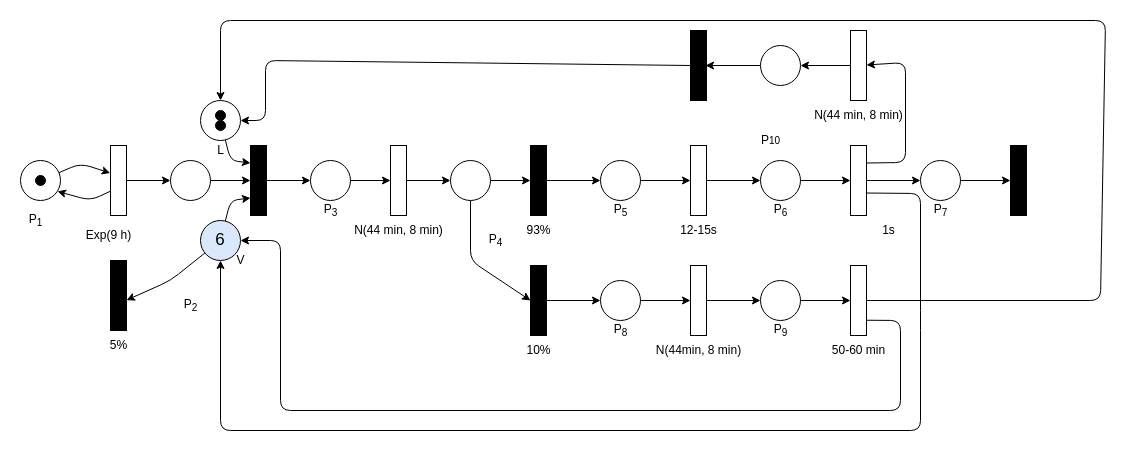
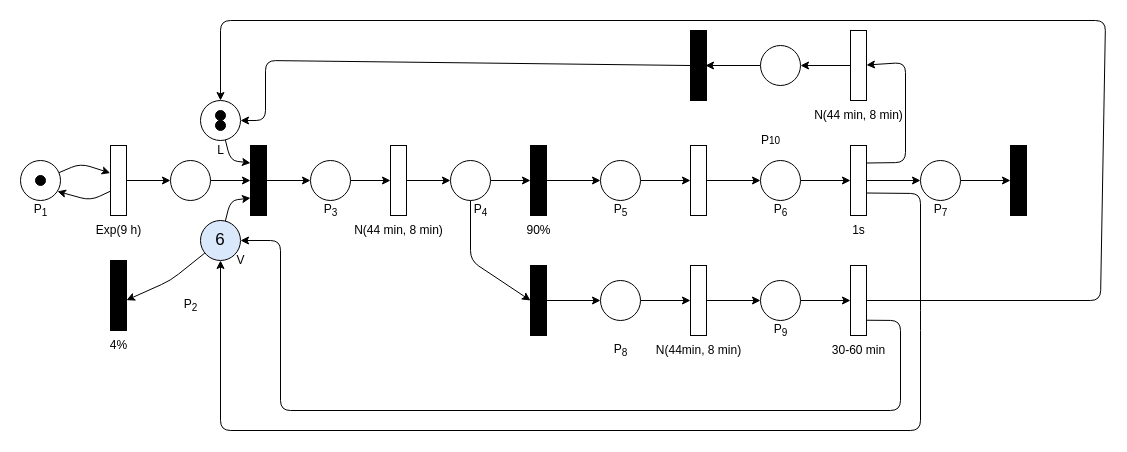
  <mxCell id="0" />
  <mxCell id="1" parent="0" />
  <mxCell id="2" style="edgeStyle=none;html=1;entryX=-0.017;entryY=0.393;entryDx=0;entryDy=0;entryPerimeter=0;" parent="1" source="3" target="6" edge="1"><mxGeometry relative="1" as="geometry"><Array as="points"><mxPoint x="80" y="163" /></Array></mxGeometry></mxCell>
  <mxCell id="3" value="" style="ellipse;whiteSpace=wrap;html=1;aspect=fixed;" parent="1" vertex="1"><mxGeometry x="20" y="160" width="40" height="40" as="geometry" /></mxCell>
  <mxCell id="4" style="edgeStyle=none;html=1;entryX=0.924;entryY=0.772;entryDx=0;entryDy=0;entryPerimeter=0;exitX=0.002;exitY=0.652;exitDx=0;exitDy=0;exitPerimeter=0;" parent="1" source="6" target="3" edge="1"><mxGeometry relative="1" as="geometry"><Array as="points"><mxPoint x="90" y="200" /></Array></mxGeometry></mxCell>
  <mxCell id="5" style="edgeStyle=none;html=1;entryX=0;entryY=0.5;entryDx=0;entryDy=0;" parent="1" source="6" target="9" edge="1"><mxGeometry relative="1" as="geometry" /></mxCell>
  <mxCell id="6" value="" style="rounded=0;whiteSpace=wrap;html=1;" parent="1" vertex="1"><mxGeometry x="110" y="145" width="16" height="70" as="geometry" /></mxCell>
- <mxCell id="7" value="Exp(9 h)" style="text;html=1;align=center;verticalAlign=middle;resizable=0;points=[];autosize=1;strokeColor=none;fillColor=none;" parent="1" vertex="1"><mxGeometry x="78" y="225" width="60" height="20" as="geometry" /></mxCell>
+ <mxCell id="7" value="Exp(9 h)" style="text;html=1;align=center;verticalAlign=middle;resizable=0;points=[];autosize=1;strokeColor=none;fillColor=none;" parent="1" vertex="1"><mxGeometry x="88" y="220" width="60" height="20" as="geometry" /></mxCell>
  <mxCell id="8" style="edgeStyle=none;html=1;entryX=0;entryY=0.5;entryDx=0;entryDy=0;" parent="1" source="9" target="11" edge="1"><mxGeometry relative="1" as="geometry" /></mxCell>
  <mxCell id="9" value="" style="ellipse;whiteSpace=wrap;html=1;aspect=fixed;" parent="1" vertex="1"><mxGeometry x="170" y="160" width="40" height="40" as="geometry" /></mxCell>
  <mxCell id="10" style="edgeStyle=none;html=1;entryX=0;entryY=0.5;entryDx=0;entryDy=0;" parent="1" source="11" target="18" edge="1"><mxGeometry relative="1" as="geometry" /></mxCell>
  <mxCell id="11" value="" style="rounded=0;whiteSpace=wrap;html=1;fillColor=#000000;" parent="1" vertex="1"><mxGeometry x="250" y="145" width="16" height="70" as="geometry" /></mxCell>
  <mxCell id="12" style="edgeStyle=none;html=1;entryX=0;entryY=0.25;entryDx=0;entryDy=0;" parent="1" source="13" target="11" edge="1"><mxGeometry relative="1" as="geometry"><Array as="points"><mxPoint x="230" y="160" /></Array></mxGeometry></mxCell>
  <mxCell id="13" value="" style="ellipse;whiteSpace=wrap;html=1;aspect=fixed;" parent="1" vertex="1"><mxGeometry x="200" y="100" width="40" height="40" as="geometry" /></mxCell>
  <mxCell id="14" style="edgeStyle=none;html=1;entryX=0;entryY=0.75;entryDx=0;entryDy=0;" parent="1" source="16" target="11" edge="1"><mxGeometry relative="1" as="geometry"><Array as="points"><mxPoint x="230" y="200" /></Array></mxGeometry></mxCell>
  <mxCell id="15" style="edgeStyle=none;html=1;entryX=1;entryY=0.567;entryDx=0;entryDy=0;entryPerimeter=0;" parent="1" source="16" target="57" edge="1"><mxGeometry relative="1" as="geometry"><Array as="points"><mxPoint x="170" y="280" /></Array></mxGeometry></mxCell>
  <mxCell id="16" value="&lt;font style=&quot;font-size: 17px&quot;&gt;6&lt;/font&gt;" style="ellipse;whiteSpace=wrap;html=1;aspect=fixed;fillColor=#dae8fc;" parent="1" vertex="1"><mxGeometry x="200" y="220" width="40" height="40" as="geometry" /></mxCell>
  <mxCell id="17" style="edgeStyle=none;html=1;entryX=0;entryY=0.5;entryDx=0;entryDy=0;" parent="1" source="18" target="20" edge="1"><mxGeometry relative="1" as="geometry" /></mxCell>
  <mxCell id="18" value="" style="ellipse;whiteSpace=wrap;html=1;aspect=fixed;" parent="1" vertex="1"><mxGeometry x="310" y="160" width="40" height="40" as="geometry" /></mxCell>
  <mxCell id="19" style="edgeStyle=none;html=1;entryX=0;entryY=0.5;entryDx=0;entryDy=0;" parent="1" source="20" target="23" edge="1"><mxGeometry relative="1" as="geometry" /></mxCell>
  <mxCell id="20" value="" style="rounded=0;whiteSpace=wrap;html=1;" parent="1" vertex="1"><mxGeometry x="390" y="145" width="16" height="70" as="geometry" /></mxCell>
  <mxCell id="21" style="edgeStyle=none;html=1;entryX=0;entryY=0.5;entryDx=0;entryDy=0;" parent="1" source="23" target="25" edge="1"><mxGeometry relative="1" as="geometry" /></mxCell>
  <mxCell id="22" style="edgeStyle=none;html=1;entryX=0;entryY=0.5;entryDx=0;entryDy=0;" parent="1" source="23" target="29" edge="1"><mxGeometry relative="1" as="geometry"><Array as="points"><mxPoint x="470" y="260" /></Array></mxGeometry></mxCell>
  <mxCell id="23" value="" style="ellipse;whiteSpace=wrap;html=1;aspect=fixed;" parent="1" vertex="1"><mxGeometry x="450" y="160" width="40" height="40" as="geometry" /></mxCell>
  <mxCell id="24" style="edgeStyle=none;html=1;entryX=0;entryY=0.5;entryDx=0;entryDy=0;" parent="1" source="25" target="34" edge="1"><mxGeometry relative="1" as="geometry" /></mxCell>
  <mxCell id="25" value="" style="rounded=0;whiteSpace=wrap;html=1;fillColor=#000000;" parent="1" vertex="1"><mxGeometry x="530" y="145" width="16" height="70" as="geometry" /></mxCell>
  <mxCell id="26" value="N(44 min, 8 min)" style="text;html=1;align=center;verticalAlign=middle;resizable=0;points=[];autosize=1;strokeColor=none;fillColor=none;" parent="1" vertex="1"><mxGeometry x="348" y="220" width="100" height="20" as="geometry" /></mxCell>
- <mxCell id="27" value="12-15s" style="text;html=1;align=center;verticalAlign=middle;resizable=0;points=[];autosize=1;strokeColor=none;fillColor=none;" parent="1" vertex="1"><mxGeometry x="673" y="220" width="50" height="20" as="geometry" /></mxCell>
  <mxCell id="28" style="edgeStyle=none;html=1;entryX=0;entryY=0.5;entryDx=0;entryDy=0;" parent="1" source="29" target="40" edge="1"><mxGeometry relative="1" as="geometry" /></mxCell>
  <mxCell id="29" value="" style="rounded=0;whiteSpace=wrap;html=1;fillColor=#000000;" parent="1" vertex="1"><mxGeometry x="530" y="265" width="16" height="70" as="geometry" /></mxCell>
  <mxCell id="30" value="N(44min, 8 min)" style="text;html=1;align=center;verticalAlign=middle;resizable=0;points=[];autosize=1;strokeColor=none;fillColor=none;" parent="1" vertex="1"><mxGeometry x="648" y="340" width="100" height="20" as="geometry" /></mxCell>
- <mxCell id="31" value="93%" style="text;html=1;align=center;verticalAlign=middle;resizable=0;points=[];autosize=1;strokeColor=none;fillColor=none;" parent="1" vertex="1"><mxGeometry x="518" y="220" width="40" height="20" as="geometry" /></mxCell>
- <mxCell id="32" value="10%" style="text;html=1;align=center;verticalAlign=middle;resizable=0;points=[];autosize=1;strokeColor=none;fillColor=none;" parent="1" vertex="1"><mxGeometry x="518" y="340" width="40" height="20" as="geometry" /></mxCell>
+ <mxCell id="31" value="90%" style="text;html=1;align=center;verticalAlign=middle;resizable=0;points=[];autosize=1;strokeColor=none;fillColor=none;" parent="1" vertex="1"><mxGeometry x="518" y="220" width="40" height="20" as="geometry" /></mxCell>
  <mxCell id="33" style="edgeStyle=none;html=1;entryX=0;entryY=0.5;entryDx=0;entryDy=0;" parent="1" source="34" target="38" edge="1"><mxGeometry relative="1" as="geometry" /></mxCell>
  <mxCell id="34" value="" style="ellipse;whiteSpace=wrap;html=1;aspect=fixed;" parent="1" vertex="1"><mxGeometry x="600" y="160" width="40" height="40" as="geometry" /></mxCell>
  <mxCell id="35" style="edgeStyle=none;html=1;entryX=0;entryY=0.5;entryDx=0;entryDy=0;" parent="1" source="36" target="44" edge="1"><mxGeometry relative="1" as="geometry" /></mxCell>
  <mxCell id="36" value="" style="rounded=0;whiteSpace=wrap;html=1;" parent="1" vertex="1"><mxGeometry x="690" y="265" width="16" height="70" as="geometry" /></mxCell>
  <mxCell id="37" style="edgeStyle=none;html=1;entryX=0;entryY=0.5;entryDx=0;entryDy=0;" parent="1" source="38" target="42" edge="1"><mxGeometry relative="1" as="geometry" /></mxCell>
  <mxCell id="38" value="" style="rounded=0;whiteSpace=wrap;html=1;" parent="1" vertex="1"><mxGeometry x="690" y="145" width="16" height="70" as="geometry" /></mxCell>
  <mxCell id="39" style="edgeStyle=none;html=1;entryX=0;entryY=0.5;entryDx=0;entryDy=0;" parent="1" source="40" target="36" edge="1"><mxGeometry relative="1" as="geometry" /></mxCell>
  <mxCell id="40" value="" style="ellipse;whiteSpace=wrap;html=1;aspect=fixed;" parent="1" vertex="1"><mxGeometry x="600" y="280" width="40" height="40" as="geometry" /></mxCell>
  <mxCell id="41" style="edgeStyle=none;html=1;entryX=0;entryY=0.5;entryDx=0;entryDy=0;" parent="1" source="42" target="48" edge="1"><mxGeometry relative="1" as="geometry" /></mxCell>
  <mxCell id="42" value="" style="ellipse;whiteSpace=wrap;html=1;aspect=fixed;" parent="1" vertex="1"><mxGeometry x="760" y="160" width="40" height="40" as="geometry" /></mxCell>
  <mxCell id="43" style="edgeStyle=none;html=1;entryX=0;entryY=0.5;entryDx=0;entryDy=0;" parent="1" source="44" target="51" edge="1"><mxGeometry relative="1" as="geometry" /></mxCell>
  <mxCell id="44" value="" style="ellipse;whiteSpace=wrap;html=1;aspect=fixed;" parent="1" vertex="1"><mxGeometry x="760" y="280" width="40" height="40" as="geometry" /></mxCell>
  <mxCell id="45" style="edgeStyle=none;html=1;entryX=0;entryY=0.5;entryDx=0;entryDy=0;" parent="1" source="48" target="55" edge="1"><mxGeometry relative="1" as="geometry" /></mxCell>
  <mxCell id="46" style="edgeStyle=none;html=1;entryX=0.5;entryY=1;entryDx=0;entryDy=0;exitX=1.017;exitY=0.679;exitDx=0;exitDy=0;exitPerimeter=0;" parent="1" source="48" target="16" edge="1"><mxGeometry relative="1" as="geometry"><mxPoint x="940" y="460" as="targetPoint" /><Array as="points"><mxPoint x="920" y="193" /><mxPoint x="920" y="320" /><mxPoint x="920" y="430" /><mxPoint x="220" y="430" /></Array></mxGeometry></mxCell>
  <mxCell id="47" style="edgeStyle=none;html=1;exitX=1;exitY=0.25;exitDx=0;exitDy=0;" parent="1" source="48" target="74" edge="1"><mxGeometry relative="1" as="geometry"><mxPoint x="866" y="62" as="targetPoint" /><Array as="points"><mxPoint x="905" y="162" /><mxPoint x="905" y="62" /></Array></mxGeometry></mxCell>
  <mxCell id="48" value="" style="rounded=0;whiteSpace=wrap;html=1;" parent="1" vertex="1"><mxGeometry x="850" y="145" width="16" height="70" as="geometry" /></mxCell>
  <mxCell id="49" style="edgeStyle=none;html=1;entryX=0.5;entryY=0;entryDx=0;entryDy=0;" parent="1" source="51" target="13" edge="1"><mxGeometry relative="1" as="geometry"><mxPoint x="220" y="80" as="targetPoint" /><Array as="points"><mxPoint x="1100" y="300" /><mxPoint x="1105" y="20" /><mxPoint x="220" y="20" /></Array></mxGeometry></mxCell>
  <mxCell id="50" style="edgeStyle=none;html=1;exitX=1.015;exitY=0.782;exitDx=0;exitDy=0;exitPerimeter=0;entryX=1;entryY=0.5;entryDx=0;entryDy=0;" parent="1" source="51" target="16" edge="1"><mxGeometry relative="1" as="geometry"><mxPoint x="280" y="240" as="targetPoint" /><Array as="points"><mxPoint x="900" y="320" /><mxPoint x="900" y="410" /><mxPoint x="280" y="410" /><mxPoint x="280" y="240" /></Array></mxGeometry></mxCell>
  <mxCell id="51" value="" style="rounded=0;whiteSpace=wrap;html=1;" parent="1" vertex="1"><mxGeometry x="850" y="265" width="16" height="70" as="geometry" /></mxCell>
- <mxCell id="52" value="1s" style="text;html=1;align=center;verticalAlign=middle;resizable=0;points=[];autosize=1;strokeColor=none;fillColor=none;" parent="1" vertex="1"><mxGeometry x="873" y="220" width="30" height="20" as="geometry" /></mxCell>
- <mxCell id="53" value="50-60 min" style="text;html=1;align=center;verticalAlign=middle;resizable=0;points=[];autosize=1;strokeColor=none;fillColor=none;" parent="1" vertex="1"><mxGeometry x="823" y="340" width="70" height="20" as="geometry" /></mxCell>
+ <mxCell id="52" value="1s" style="text;html=1;align=center;verticalAlign=middle;resizable=0;points=[];autosize=1;strokeColor=none;fillColor=none;" parent="1" vertex="1"><mxGeometry x="843" y="220" width="30" height="20" as="geometry" /></mxCell>
+ <mxCell id="53" value="30-60 min" style="text;html=1;align=center;verticalAlign=middle;resizable=0;points=[];autosize=1;strokeColor=none;fillColor=none;" parent="1" vertex="1"><mxGeometry x="823" y="340" width="70" height="20" as="geometry" /></mxCell>
  <mxCell id="54" style="edgeStyle=none;html=1;entryX=0;entryY=0.5;entryDx=0;entryDy=0;" parent="1" source="55" target="56" edge="1"><mxGeometry relative="1" as="geometry" /></mxCell>
  <mxCell id="55" value="" style="ellipse;whiteSpace=wrap;html=1;aspect=fixed;" parent="1" vertex="1"><mxGeometry x="920" y="160" width="40" height="40" as="geometry" /></mxCell>
  <mxCell id="56" value="" style="rounded=0;whiteSpace=wrap;html=1;fillColor=#000000;" parent="1" vertex="1"><mxGeometry x="1010" y="145" width="16" height="70" as="geometry" /></mxCell>
  <mxCell id="57" value="" style="rounded=0;whiteSpace=wrap;html=1;fillColor=#000000;" parent="1" vertex="1"><mxGeometry x="110" y="260" width="16" height="70" as="geometry" /></mxCell>
- <mxCell id="58" value="5%" style="text;html=1;align=center;verticalAlign=middle;resizable=0;points=[];autosize=1;strokeColor=none;fillColor=none;" parent="1" vertex="1"><mxGeometry x="103" y="335" width="30" height="20" as="geometry" /></mxCell>
+ <mxCell id="58" value="4%" style="text;html=1;align=center;verticalAlign=middle;resizable=0;points=[];autosize=1;strokeColor=none;fillColor=none;" parent="1" vertex="1"><mxGeometry x="103" y="335" width="30" height="20" as="geometry" /></mxCell>
  <mxCell id="59" value="" style="ellipse;whiteSpace=wrap;html=1;aspect=fixed;fillColor=#000000;strokeColor=#000000;" parent="1" vertex="1"><mxGeometry x="35" y="175" width="10" height="10" as="geometry" /></mxCell>
  <mxCell id="60" value="" style="ellipse;whiteSpace=wrap;html=1;aspect=fixed;fillColor=#000000;strokeColor=#000000;" parent="1" vertex="1"><mxGeometry x="215" y="120" width="10" height="10" as="geometry" /></mxCell>
  <mxCell id="61" value="" style="ellipse;whiteSpace=wrap;html=1;aspect=fixed;fillColor=#000000;strokeColor=#000000;" parent="1" vertex="1"><mxGeometry x="215" y="110" width="10" height="10" as="geometry" /></mxCell>
  <mxCell id="62" value="L" style="text;html=1;align=center;verticalAlign=middle;resizable=0;points=[];autosize=1;strokeColor=none;fillColor=none;" parent="1" vertex="1"><mxGeometry x="210" y="140" width="20" height="20" as="geometry" /></mxCell>
  <mxCell id="63" value="V" style="text;html=1;align=center;verticalAlign=middle;resizable=0;points=[];autosize=1;strokeColor=none;fillColor=none;" parent="1" vertex="1"><mxGeometry x="230" y="250" width="20" height="20" as="geometry" /></mxCell>
- <mxCell id="64" value="P&lt;sub&gt;1&lt;/sub&gt;" style="text;html=1;align=center;verticalAlign=middle;resizable=0;points=[];autosize=1;strokeColor=none;fillColor=none;" parent="1" vertex="1"><mxGeometry x="20" y="210" width="30" height="20" as="geometry" /></mxCell>
+ <mxCell id="64" value="P&lt;sub&gt;1&lt;/sub&gt;" style="text;html=1;align=center;verticalAlign=middle;resizable=0;points=[];autosize=1;strokeColor=none;fillColor=none;" parent="1" vertex="1"><mxGeometry x="25" y="200" width="30" height="20" as="geometry" /></mxCell>
  <mxCell id="65" value="P&lt;sub&gt;2&lt;/sub&gt;" style="text;html=1;align=center;verticalAlign=middle;resizable=0;points=[];autosize=1;strokeColor=none;fillColor=none;" parent="1" vertex="1"><mxGeometry x="175" y="295" width="30" height="20" as="geometry" /></mxCell>
  <mxCell id="66" value="P&lt;sub&gt;3&lt;/sub&gt;" style="text;html=1;align=center;verticalAlign=middle;resizable=0;points=[];autosize=1;strokeColor=none;fillColor=none;" parent="1" vertex="1"><mxGeometry x="315" y="200" width="30" height="20" as="geometry" /></mxCell>
- <mxCell id="67" value="P&lt;sub&gt;4&lt;/sub&gt;" style="text;html=1;align=center;verticalAlign=middle;resizable=0;points=[];autosize=1;strokeColor=none;fillColor=none;" parent="1" vertex="1"><mxGeometry x="480" y="230" width="30" height="20" as="geometry" /></mxCell>
+ <mxCell id="67" value="P&lt;sub&gt;4&lt;/sub&gt;" style="text;html=1;align=center;verticalAlign=middle;resizable=0;points=[];autosize=1;strokeColor=none;fillColor=none;" parent="1" vertex="1"><mxGeometry x="465" y="200" width="30" height="20" as="geometry" /></mxCell>
  <mxCell id="68" value="P&lt;sub&gt;5&lt;/sub&gt;" style="text;html=1;align=center;verticalAlign=middle;resizable=0;points=[];autosize=1;strokeColor=none;fillColor=none;" parent="1" vertex="1"><mxGeometry x="605" y="200" width="30" height="20" as="geometry" /></mxCell>
  <mxCell id="69" value="P&lt;sub&gt;6&lt;/sub&gt;" style="text;html=1;align=center;verticalAlign=middle;resizable=0;points=[];autosize=1;strokeColor=none;fillColor=none;" parent="1" vertex="1"><mxGeometry x="765" y="200" width="30" height="20" as="geometry" /></mxCell>
  <mxCell id="70" value="P&lt;sub&gt;7&lt;/sub&gt;" style="text;html=1;align=center;verticalAlign=middle;resizable=0;points=[];autosize=1;strokeColor=none;fillColor=none;" parent="1" vertex="1"><mxGeometry x="925" y="200" width="30" height="20" as="geometry" /></mxCell>
- <mxCell id="71" value="P&lt;sub&gt;8&lt;/sub&gt;" style="text;html=1;align=center;verticalAlign=middle;resizable=0;points=[];autosize=1;strokeColor=none;fillColor=none;" parent="1" vertex="1"><mxGeometry x="605" y="320" width="30" height="20" as="geometry" /></mxCell>
+ <mxCell id="71" value="P&lt;sub&gt;8&lt;/sub&gt;" style="text;html=1;align=center;verticalAlign=middle;resizable=0;points=[];autosize=1;strokeColor=none;fillColor=none;" parent="1" vertex="1"><mxGeometry x="605" y="340" width="30" height="20" as="geometry" /></mxCell>
  <mxCell id="72" value="P&lt;sub&gt;9&lt;/sub&gt;" style="text;html=1;align=center;verticalAlign=middle;resizable=0;points=[];autosize=1;strokeColor=none;fillColor=none;" parent="1" vertex="1"><mxGeometry x="765" y="320" width="30" height="20" as="geometry" /></mxCell>
  <mxCell id="73" style="edgeStyle=none;html=1;entryX=1;entryY=0.5;entryDx=0;entryDy=0;" parent="1" source="74" target="78" edge="1"><mxGeometry relative="1" as="geometry" /></mxCell>
  <mxCell id="74" value="" style="rounded=0;whiteSpace=wrap;html=1;" parent="1" vertex="1"><mxGeometry x="850" y="30" width="16" height="70" as="geometry" /></mxCell>
  <mxCell id="75" value="N(44 min, 8 min)" style="text;html=1;align=center;verticalAlign=middle;resizable=0;points=[];autosize=1;strokeColor=none;fillColor=none;" parent="1" vertex="1"><mxGeometry x="808" y="105" width="100" height="20" as="geometry" /></mxCell>
  <mxCell id="76" style="edgeStyle=none;html=1;entryX=1;entryY=0.5;entryDx=0;entryDy=0;exitX=0;exitY=0.5;exitDx=0;exitDy=0;" parent="1" source="80" target="13" edge="1"><mxGeometry relative="1" as="geometry"><mxPoint x="259.667" y="65" as="targetPoint" /><mxPoint x="635" y="65" as="sourcePoint" /><Array as="points"><mxPoint x="265" y="60" /><mxPoint x="265" y="120" /></Array></mxGeometry></mxCell>
  <mxCell id="77" style="edgeStyle=none;html=1;" parent="1" source="78" edge="1"><mxGeometry relative="1" as="geometry"><mxPoint x="705" y="65" as="targetPoint" /></mxGeometry></mxCell>
  <mxCell id="78" value="" style="ellipse;whiteSpace=wrap;html=1;aspect=fixed;" parent="1" vertex="1"><mxGeometry x="760" y="45" width="40" height="40" as="geometry" /></mxCell>
  <mxCell id="79" value="P&lt;span style=&quot;font-size: 10px&quot;&gt;10&lt;/span&gt;" style="text;html=1;align=center;verticalAlign=middle;resizable=0;points=[];autosize=1;strokeColor=none;fillColor=none;" parent="1" vertex="1"><mxGeometry x="755" y="130" width="30" height="20" as="geometry" /></mxCell>
  <mxCell id="80" value="" style="rounded=0;whiteSpace=wrap;html=1;fillColor=#000000;" parent="1" vertex="1"><mxGeometry x="690" y="30" width="16" height="70" as="geometry" /></mxCell>
